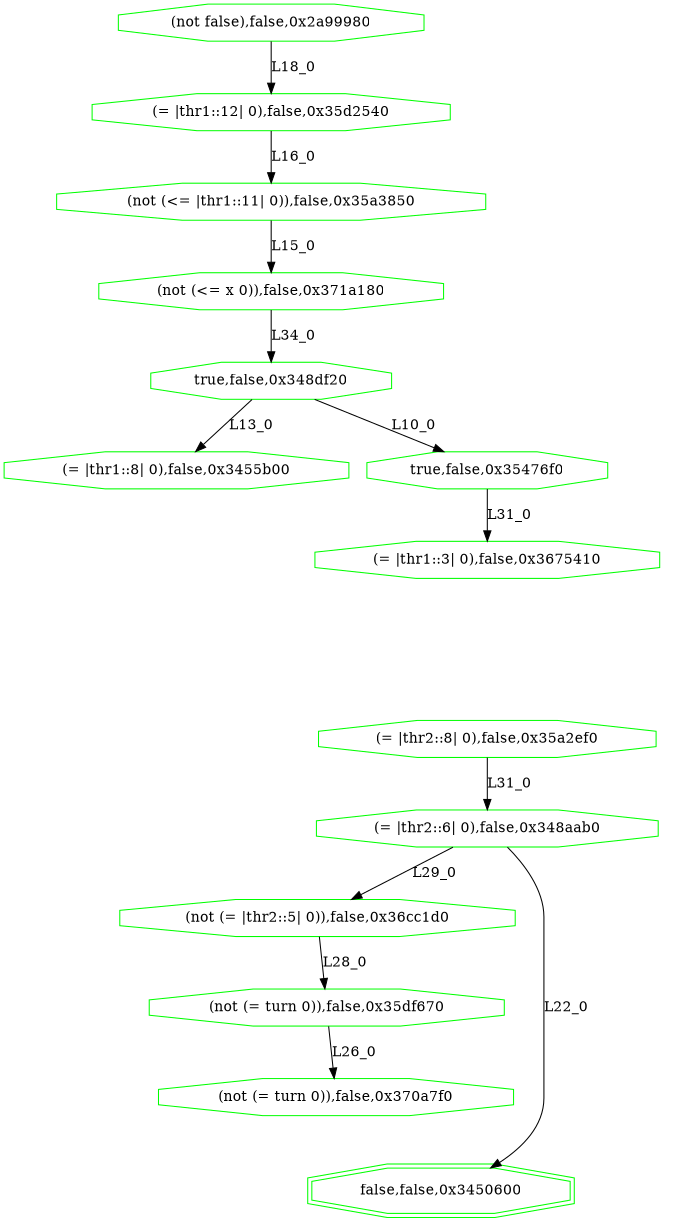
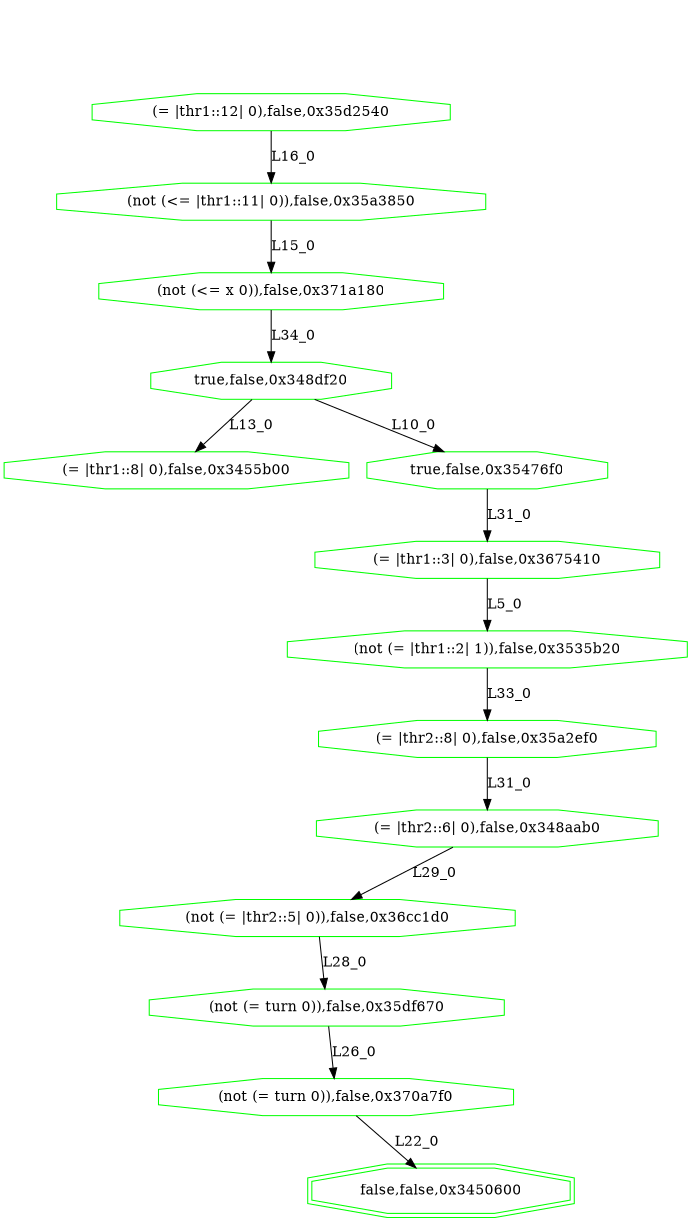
  digraph {
    node [color=green shape=octagon]
-   n1 [label="(not false),false,0x2a99980"]
    n2 [label="(= |thr1::12| 0),false,0x35d2540"]
    n3 [label="(not (<= |thr1::11| 0)),false,0x35a3850"]
    n4 [label="(not (<= x 0)),false,0x371a180"]
    n5 [label="true,false,0x348df20"]
    n6 [label="(= |thr1::8| 0),false,0x3455b00"]
    n7 [label="true,false,0x35476f0"]
    n8 [label="(= |thr1::3| 0),false,0x3675410"]
+   n9 [label="(not (= |thr1::2| 1)),false,0x3535b20"]
    n10 [label="(= |thr2::8| 0),false,0x35a2ef0"]
    n11 [label="(= |thr2::6| 0),false,0x348aab0"]
    n12 [label="(not (= |thr2::5| 0)),false,0x36cc1d0"]
    n13 [label="(not (= turn 0)),false,0x35df670"]
    n14 [label="(not (= turn 0)),false,0x370a7f0"]
    n15 [label="false,false,0x3450600" shape=doubleoctagon]
-   n1 -> n2 [label=L18_0]
    n2 -> n3 [label=L16_0]
    n3 -> n4 [label=L15_0]
    n4 -> n5 [label=L34_0]
    n5 -> n6 [label=L13_0]
    n5 -> n7 [label=L10_0]
    n7 -> n8 [label=L31_0]
+   n8 -> n9 [label=L5_0]
+   n9 -> n10 [label=L33_0]
    n10 -> n11 [label=L31_0]
    n11 -> n12 [label=L29_0]
    n12 -> n13 [label=L28_0]
    n13 -> n14 [label=L26_0]
-   n11 -> n15 [label=L22_0]
+   n14 -> n15 [label=L22_0]
  }
